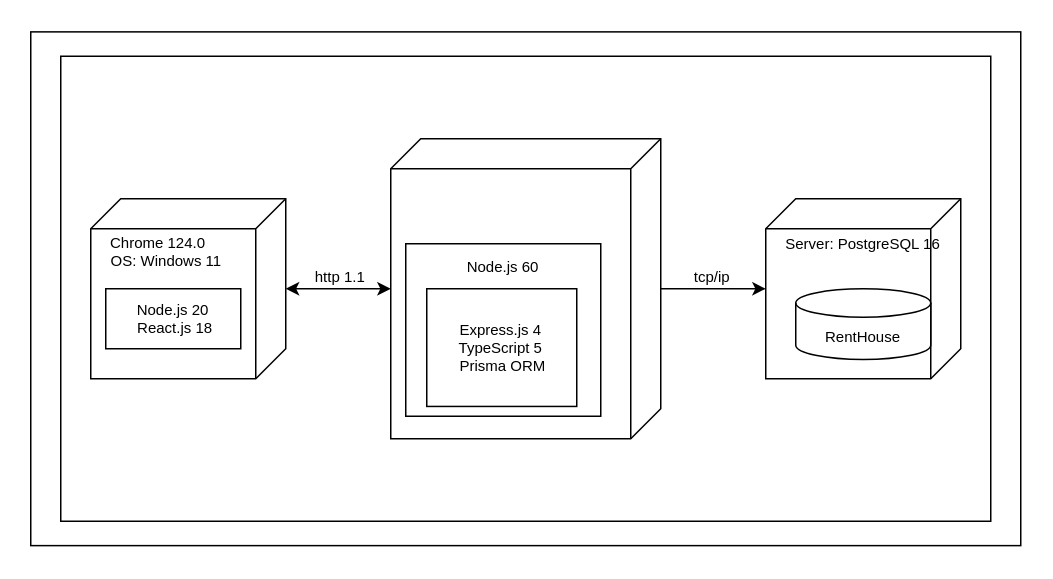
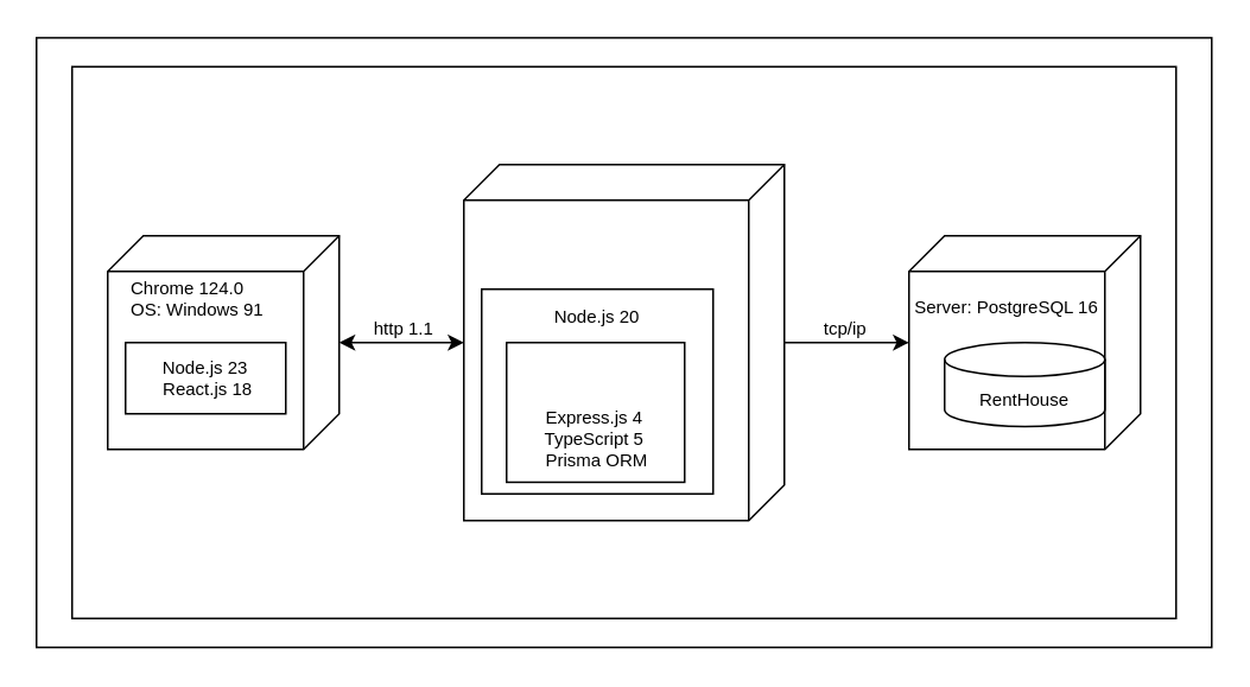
  <mxCell id="0" />
  <mxCell id="1" parent="0" />
  <mxCell id="2" value="" style="rounded=0;whiteSpace=wrap;html=1;" vertex="1" parent="1"><mxGeometry x="20" y="20.75" width="660" height="342.5" as="geometry" /></mxCell>
  <mxCell id="3" value="" style="rounded=0;whiteSpace=wrap;html=1;" vertex="1" parent="1"><mxGeometry x="40" y="37" width="620" height="310" as="geometry" /></mxCell>
  <mxCell id="4" value="" style="verticalAlign=top;align=left;spacingTop=8;spacingLeft=2;spacingRight=12;shape=cube;size=20;direction=south;fontStyle=4;html=1;whiteSpace=wrap;" vertex="1" parent="1"><mxGeometry x="510" y="132" width="130" height="120" as="geometry" /></mxCell>
  <mxCell id="5" value="" style="edgeStyle=orthogonalEdgeStyle;rounded=0;orthogonalLoop=1;jettySize=auto;html=1;startArrow=classic;startFill=1;" edge="1" parent="1" source="9" target="10"><mxGeometry relative="1" as="geometry" /></mxCell>
  <mxCell id="6" value="http 1.1" style="edgeLabel;html=1;align=center;verticalAlign=middle;resizable=0;points=[];fontSize=10;" vertex="1" connectable="0" parent="5"><mxGeometry x="-0.008" y="-2" relative="1" as="geometry"><mxPoint y="-7" as="offset" /></mxGeometry></mxCell>
  <mxCell id="7" value="" style="edgeStyle=orthogonalEdgeStyle;rounded=0;orthogonalLoop=1;jettySize=auto;html=1;" edge="1" parent="1" source="9" target="4"><mxGeometry relative="1" as="geometry" /></mxCell>
  <mxCell id="8" value="tcp/ip" style="edgeLabel;html=1;align=center;verticalAlign=middle;resizable=0;points=[];fontSize=10;" vertex="1" connectable="0" parent="7"><mxGeometry x="-0.057" y="2" relative="1" as="geometry"><mxPoint y="-7" as="offset" /></mxGeometry></mxCell>
  <mxCell id="9" value="" style="verticalAlign=top;align=left;spacingTop=8;spacingLeft=2;spacingRight=12;shape=cube;size=20;direction=south;fontStyle=4;html=1;whiteSpace=wrap;" vertex="1" parent="1"><mxGeometry x="260" y="92" width="180" height="200" as="geometry" /></mxCell>
  <mxCell id="10" value="" style="verticalAlign=top;align=left;spacingTop=8;spacingLeft=2;spacingRight=12;shape=cube;size=20;direction=south;fontStyle=4;html=1;whiteSpace=wrap;" vertex="1" parent="1"><mxGeometry x="60" y="132" width="130" height="120" as="geometry" /></mxCell>
- <mxCell id="11" value="Chrome 124.0&lt;div&gt;&amp;nbsp; &amp;nbsp; OS: Windows 11&lt;/div&gt;" style="text;html=1;align=center;verticalAlign=middle;whiteSpace=wrap;rounded=0;fontSize=10;" vertex="1" parent="1"><mxGeometry x="60" y="152" width="90" height="30" as="geometry" /></mxCell>
+ <mxCell id="11" value="Chrome 124.0&lt;div&gt;&amp;nbsp; &amp;nbsp; OS: Windows 91&lt;/div&gt;" style="text;html=1;align=center;verticalAlign=middle;whiteSpace=wrap;rounded=0;fontSize=10;" vertex="1" parent="1"><mxGeometry x="60" y="152" width="90" height="30" as="geometry" /></mxCell>
  <mxCell id="12" value="" style="rounded=0;whiteSpace=wrap;html=1;" vertex="1" parent="1"><mxGeometry x="70" y="192" width="90" height="40" as="geometry" /></mxCell>
- <mxCell id="13" value="Node.js 20&lt;div&gt;&amp;nbsp;React.js 18&lt;/div&gt;" style="text;html=1;align=center;verticalAlign=middle;whiteSpace=wrap;rounded=0;fontSize=10;" vertex="1" parent="1"><mxGeometry x="80" y="197" width="70" height="30" as="geometry" /></mxCell>
+ <mxCell id="13" value="Node.js 23&lt;div&gt;&amp;nbsp;React.js 18&lt;/div&gt;" style="text;html=1;align=center;verticalAlign=middle;whiteSpace=wrap;rounded=0;fontSize=10;" vertex="1" parent="1"><mxGeometry x="80" y="197" width="70" height="30" as="geometry" /></mxCell>
  <mxCell id="14" value="" style="rounded=0;whiteSpace=wrap;html=1;" vertex="1" parent="1"><mxGeometry x="270" y="162" width="130" height="115" as="geometry" /></mxCell>
  <mxCell id="15" value="" style="rounded=0;whiteSpace=wrap;html=1;" vertex="1" parent="1"><mxGeometry x="284" y="192" width="100" height="78.46" as="geometry" /></mxCell>
- <mxCell id="16" value="Node.js 60" style="text;html=1;align=center;verticalAlign=middle;whiteSpace=wrap;rounded=0;fontSize=10;" vertex="1" parent="1"><mxGeometry x="300" y="172" width="70" height="10" as="geometry" /></mxCell>
- <mxCell id="17" value="&lt;div&gt;Express.js 4&lt;/div&gt;&lt;div&gt;TypeScript 5&lt;/div&gt;&lt;div&gt;&lt;span style=&quot;background-color: transparent; color: light-dark(rgb(0, 0, 0), rgb(255, 255, 255));&quot;&gt;&amp;nbsp;Prisma ORM&lt;/span&gt;&lt;/div&gt;" style="text;html=1;align=center;verticalAlign=middle;whiteSpace=wrap;rounded=0;fontSize=10;" vertex="1" parent="1"><mxGeometry x="293" y="216.23" width="81" height="30" as="geometry" /></mxCell>
- <mxCell id="18" value="Server: PostgreSQL 16" style="text;html=1;align=center;verticalAlign=middle;whiteSpace=wrap;rounded=0;fontSize=10;" vertex="1" parent="1"><mxGeometry x="520" y="152" width="110" height="20" as="geometry" /></mxCell>
+ <mxCell id="16" value="Node.js 20" style="text;html=1;align=center;verticalAlign=middle;whiteSpace=wrap;rounded=0;fontSize=10;" vertex="1" parent="1"><mxGeometry x="300" y="172" width="70" height="10" as="geometry" /></mxCell>
+ <mxCell id="17" value="&lt;div&gt;Express.js 4&lt;/div&gt;&lt;div&gt;TypeScript 5&lt;/div&gt;&lt;div&gt;&lt;span style=&quot;background-color: transparent; color: light-dark(rgb(0, 0, 0), rgb(255, 255, 255));&quot;&gt;&amp;nbsp;Prisma ORM&lt;/span&gt;&lt;/div&gt;" style="text;html=1;align=center;verticalAlign=middle;whiteSpace=wrap;rounded=0;fontSize=10;" vertex="1" parent="1"><mxGeometry x="293" y="231.23" width="81" height="30" as="geometry" /></mxCell>
+ <mxCell id="18" value="Server: PostgreSQL 16" style="text;html=1;align=center;verticalAlign=middle;whiteSpace=wrap;rounded=0;fontSize=10;" vertex="1" parent="1"><mxGeometry x="510" y="162" width="110" height="20" as="geometry" /></mxCell>
  <mxCell id="19" value="&lt;font face=&quot;Helvetica&quot;&gt;RentHouse&lt;/font&gt;" style="shape=cylinder3;whiteSpace=wrap;html=1;boundedLbl=1;backgroundOutline=1;size=9.484;fontSize=10;" vertex="1" parent="1"><mxGeometry x="530" y="192" width="90" height="47.11" as="geometry" /></mxCell>
